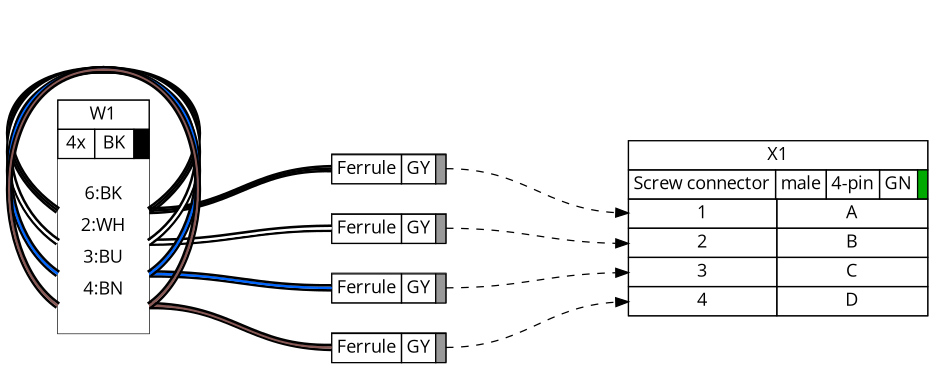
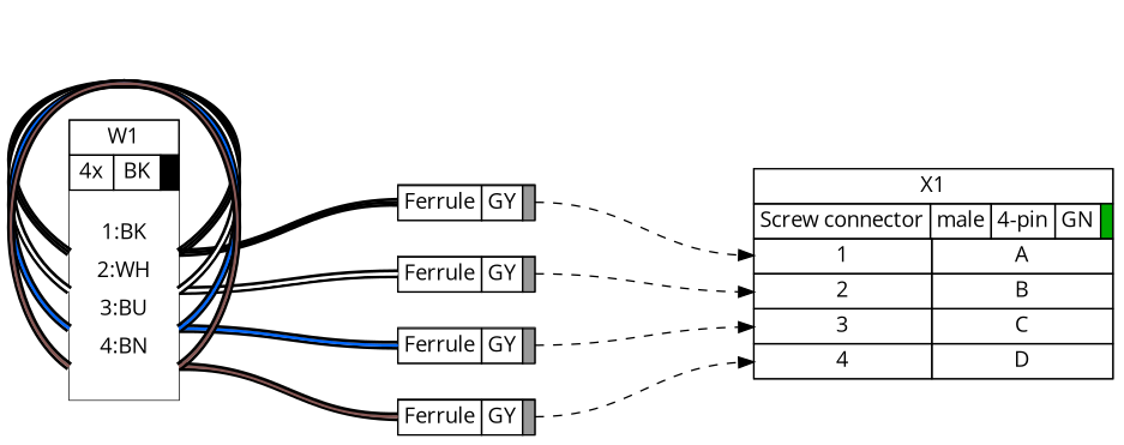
  graph {
    bgcolor="#FFFFFF"
    fontname="Open Sans"
    nodesep=0.33
    rankdir=LR
    ranksep=2
    node [fillcolor="#FFFFFF" fontname="Open Sans" margin=0 shape=box style=filled]
    edge [color="#000000" fontname="Open Sans" headport=w style=bold tailport="p1r:e"]
    n1 [height=0 label=< <table border="0" cellspacing="0" cellpadding="0" port="p1r" bgcolor="#FFFFFF">  <tr>   <td port="p1l">    <table border="0" cellborder="1" cellpadding="3" cellspacing="0">     <tr>      <td>Ferrule</td>      <td>GY</td>      <td bgcolor="#999999" sides="TBLR"></td>     </tr>    </table>   </td>  </tr> </table> > width=0]
    n2 [height=0 label=< <table border="0" cellspacing="0" cellpadding="0" bgcolor="#FFFFFF">  <tr>   <td>    <table border="0" cellborder="1" cellpadding="3" cellspacing="0">     <tr>      <td>X1</td>     </tr>    </table>   </td>  </tr>  <tr>   <td>    <table border="0" cellborder="1" cellpadding="3" cellspacing="0">     <tr>      <td>Screw connector</td>      <td>male</td>      <td>4-pin</td>      <td>GN</td>      <td bgcolor="#00AA00" sides="TBLR"></td>     </tr>    </table>   </td>  </tr>  <tr>   <td>    <table border="0" cellborder="1" cellpadding="3" cellspacing="0">     <tr>      <td port="p1l">1</td>      <td>A</td>      []     </tr>     <tr>      <td port="p2l">2</td>      <td>B</td>      []     </tr>     <tr>      <td port="p3l">3</td>      <td>C</td>      []     </tr>     <tr>      <td port="p4l">4</td>      <td>D</td>      []     </tr>    </table>   </td>  </tr> </table> > width=0]
    n3 [height=0 label=< <table border="0" cellspacing="0" cellpadding="0" port="p1r" bgcolor="#FFFFFF">  <tr>   <td port="p1l">    <table border="0" cellborder="1" cellpadding="3" cellspacing="0">     <tr>      <td>Ferrule</td>      <td>GY</td>      <td bgcolor="#999999" sides="TBLR"></td>     </tr>    </table>   </td>  </tr> </table> > width=0]
    n4 [height=0 label=< <table border="0" cellspacing="0" cellpadding="0" port="p1r" bgcolor="#FFFFFF">  <tr>   <td port="p1l">    <table border="0" cellborder="1" cellpadding="3" cellspacing="0">     <tr>      <td>Ferrule</td>      <td>GY</td>      <td bgcolor="#999999" sides="TBLR"></td>     </tr>    </table>   </td>  </tr> </table> > width=0]
    n5 [height=0 label=< <table border="0" cellspacing="0" cellpadding="0" port="p1r" bgcolor="#FFFFFF">  <tr>   <td port="p1l">    <table border="0" cellborder="1" cellpadding="3" cellspacing="0">     <tr>      <td>Ferrule</td>      <td>GY</td>      <td bgcolor="#999999" sides="TBLR"></td>     </tr>    </table>   </td>  </tr> </table> > width=0]
-   n6 [height=0 label=< <table border="0" cellspacing="0" cellpadding="0" bgcolor="#FFFFFF">  <tr>   <td>    <table border="0" cellborder="1" cellpadding="3" cellspacing="0">     <tr>      <td>W1</td>     </tr>    </table>   </td>  </tr>  <tr>   <td>    <table border="0" cellborder="1" cellpadding="3" cellspacing="0">     <tr>      <td>4x</td>      <td>BK</td>      <td bgcolor="#000000" sides="TBLR"></td>     </tr>    </table>   </td>  </tr>  <tr>   <td>    <table border="0" cellborder="0" cellspacing="0">     <tr>      <td>&nbsp;</td>     </tr>     <tr>      <td align="left"> </td>      <td> </td>      <td>6:BK</td>      <td> </td>      <td align="right"> </td>     </tr>     <tr>      <td border="0" cellspacing="0" cellpadding="0" colspan="5" height="6" port="w1">       <table border="0" cellborder="0" cellspacing="0">        <tr>         <td bgcolor="#FFFFFF" border="0" cellpadding="0" colspan="5" height="2"></td>        </tr>        <tr>         <td bgcolor="#FFFFFF" border="0" cellpadding="0" colspan="5" height="2"></td>        </tr>        <tr>         <td bgcolor="#FFFFFF" border="0" cellpadding="0" colspan="5" height="2"></td>        </tr>       </table>      </td>     </tr>     <tr>      <td align="left"> </td>      <td> </td>      <td>2:WH</td>      <td> </td>      <td align="right"> </td>     </tr>     <tr>      <td border="0" cellspacing="0" cellpadding="0" colspan="5" height="6" port="w2">       <table border="0" cellborder="0" cellspacing="0">        <tr>         <td bgcolor="#FFFFFF" border="0" cellpadding="0" colspan="5" height="2"></td>        </tr>        <tr>         <td bgcolor="#FFFFFF" border="0" cellpadding="0" colspan="5" height="2"></td>        </tr>        <tr>         <td bgcolor="#FFFFFF" border="0" cellpadding="0" colspan="5" height="2"></td>        </tr>       </table>      </td>     </tr>     <tr>      <td align="left"> </td>      <td> </td>      <td>3:BU</td>      <td> </td>      <td align="right"> </td>     </tr>     <tr>      <td border="0" cellspacing="0" cellpadding="0" colspan="5" height="6" port="w3">       <table border="0" cellborder="0" cellspacing="0">        <tr>         <td bgcolor="#FFFFFF" border="0" cellpadding="0" colspan="5" height="2"></td>        </tr>        <tr>         <td bgcolor="#FFFFFF" border="0" cellpadding="0" colspan="5" height="2"></td>        </tr>        <tr>         <td bgcolor="#FFFFFF" border="0" cellpadding="0" colspan="5" height="2"></td>        </tr>       </table>      </td>     </tr>     <tr>      <td align="left"> </td>      <td> </td>      <td>4:BN</td>      <td> </td>      <td align="right"> </td>     </tr>     <tr>      <td border="0" cellspacing="0" cellpadding="0" colspan="5" height="6" port="w4">       <table border="0" cellborder="0" cellspacing="0">        <tr>         <td bgcolor="#FFFFFF" border="0" cellpadding="0" colspan="5" height="2"></td>        </tr>        <tr>         <td bgcolor="#FFFFFF" border="0" cellpadding="0" colspan="5" height="2"></td>        </tr>        <tr>         <td bgcolor="#FFFFFF" border="0" cellpadding="0" colspan="5" height="2"></td>        </tr>       </table>      </td>     </tr>     <tr>      <td>&nbsp;</td>     </tr>    </table>   </td>  </tr> </table> > width=0]
+   n6 [height=0 label=< <table border="0" cellspacing="0" cellpadding="0" bgcolor="#FFFFFF">  <tr>   <td>    <table border="0" cellborder="1" cellpadding="3" cellspacing="0">     <tr>      <td>W1</td>     </tr>    </table>   </td>  </tr>  <tr>   <td>    <table border="0" cellborder="1" cellpadding="3" cellspacing="0">     <tr>      <td>4x</td>      <td>BK</td>      <td bgcolor="#000000" sides="TBLR"></td>     </tr>    </table>   </td>  </tr>  <tr>   <td>    <table border="0" cellborder="0" cellspacing="0">     <tr>      <td>&nbsp;</td>     </tr>     <tr>      <td align="left"> </td>      <td> </td>      <td>1:BK</td>      <td> </td>      <td align="right"> </td>     </tr>     <tr>      <td border="0" cellspacing="0" cellpadding="0" colspan="5" height="6" port="w1">       <table border="0" cellborder="0" cellspacing="0">        <tr>         <td bgcolor="#FFFFFF" border="0" cellpadding="0" colspan="5" height="2"></td>        </tr>        <tr>         <td bgcolor="#FFFFFF" border="0" cellpadding="0" colspan="5" height="2"></td>        </tr>        <tr>         <td bgcolor="#FFFFFF" border="0" cellpadding="0" colspan="5" height="2"></td>        </tr>       </table>      </td>     </tr>     <tr>      <td align="left"> </td>      <td> </td>      <td>2:WH</td>      <td> </td>      <td align="right"> </td>     </tr>     <tr>      <td border="0" cellspacing="0" cellpadding="0" colspan="5" height="6" port="w2">       <table border="0" cellborder="0" cellspacing="0">        <tr>         <td bgcolor="#FFFFFF" border="0" cellpadding="0" colspan="5" height="2"></td>        </tr>        <tr>         <td bgcolor="#FFFFFF" border="0" cellpadding="0" colspan="5" height="2"></td>        </tr>        <tr>         <td bgcolor="#FFFFFF" border="0" cellpadding="0" colspan="5" height="2"></td>        </tr>       </table>      </td>     </tr>     <tr>      <td align="left"> </td>      <td> </td>      <td>3:BU</td>      <td> </td>      <td align="right"> </td>     </tr>     <tr>      <td border="0" cellspacing="0" cellpadding="0" colspan="5" height="6" port="w3">       <table border="0" cellborder="0" cellspacing="0">        <tr>         <td bgcolor="#FFFFFF" border="0" cellpadding="0" colspan="5" height="2"></td>        </tr>        <tr>         <td bgcolor="#FFFFFF" border="0" cellpadding="0" colspan="5" height="2"></td>        </tr>        <tr>         <td bgcolor="#FFFFFF" border="0" cellpadding="0" colspan="5" height="2"></td>        </tr>       </table>      </td>     </tr>     <tr>      <td align="left"> </td>      <td> </td>      <td>4:BN</td>      <td> </td>      <td align="right"> </td>     </tr>     <tr>      <td border="0" cellspacing="0" cellpadding="0" colspan="5" height="6" port="w4">       <table border="0" cellborder="0" cellspacing="0">        <tr>         <td bgcolor="#FFFFFF" border="0" cellpadding="0" colspan="5" height="2"></td>        </tr>        <tr>         <td bgcolor="#FFFFFF" border="0" cellpadding="0" colspan="5" height="2"></td>        </tr>        <tr>         <td bgcolor="#FFFFFF" border="0" cellpadding="0" colspan="5" height="2"></td>        </tr>       </table>      </td>     </tr>     <tr>      <td>&nbsp;</td>     </tr>    </table>   </td>  </tr> </table> > width=0]
    n1 -- n2 [dir=forward headport="p1l:w" style=dashed]
    n3 -- n2 [dir=forward headport="p2l:w" style=dashed]
    n4 -- n2 [dir=forward headport="p3l:w" style=dashed]
    n5 -- n2 [dir=forward headport="p4l:w" style=dashed]
    n6 -- n1 [color="#000000:#000000:#000000" tailport="w1:e"]
    n6 -- n3 [color="#000000:#FFFFFF:#000000" tailport="w2:e"]
    n6 -- n4 [color="#000000:#0066FF:#000000" tailport="w3:e"]
    n6 -- n5 [color="#000000:#895956:#000000" tailport="w4:e"]
    n6 -- n6 [color="#000000:#000000:#000000" headport="w1:w" straight=straight tailport="w1:e"]
    n6 -- n6 [color="#000000:#FFFFFF:#000000" headport="w2:w" straight=straight tailport="w2:e"]
    n6 -- n6 [color="#000000:#0066FF:#000000" headport="w3:w" straight=straight tailport="w3:e"]
    n6 -- n6 [color="#000000:#895956:#000000" headport="w4:w" straight=straight tailport="w4:e"]
  }
